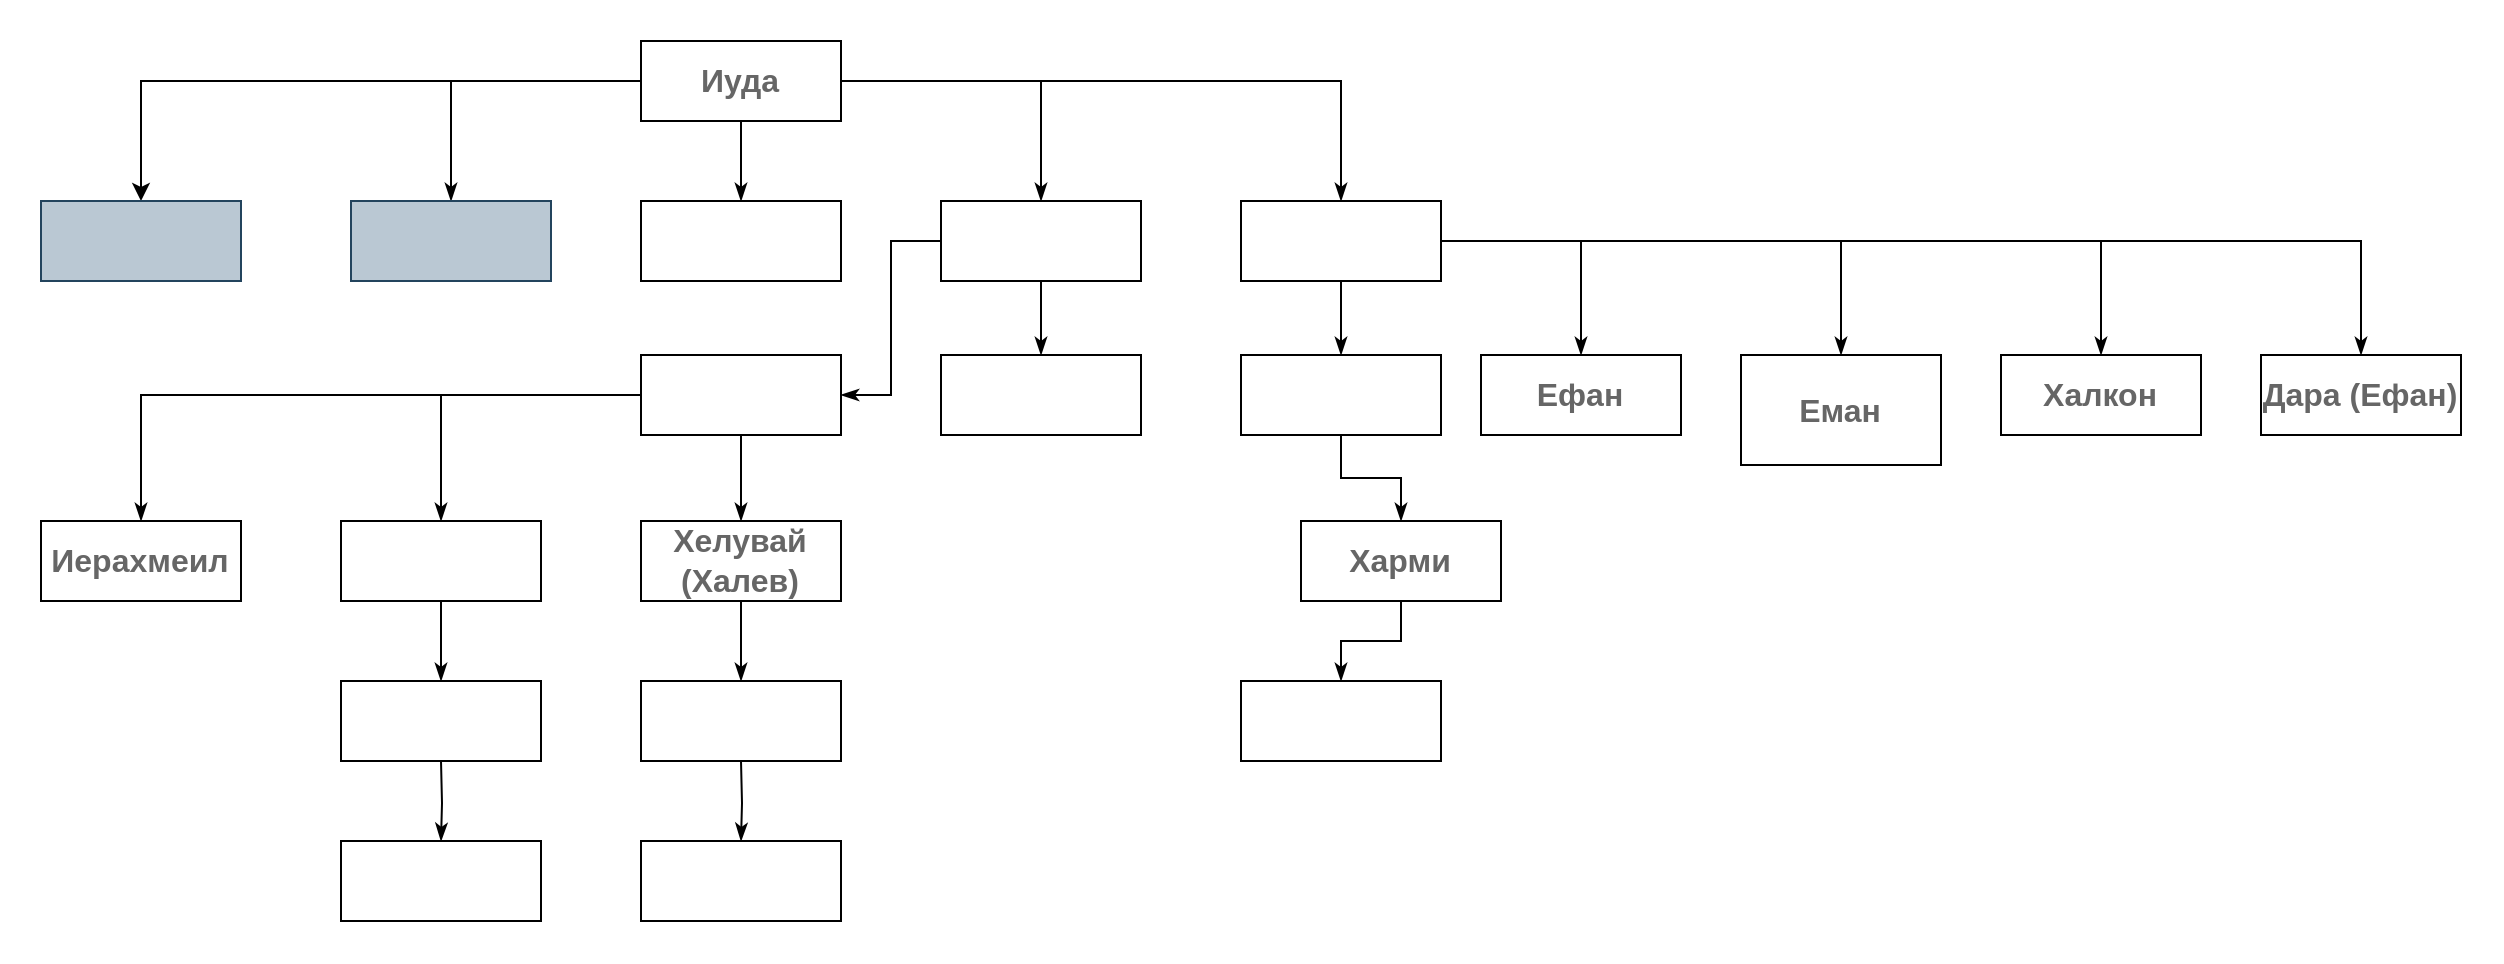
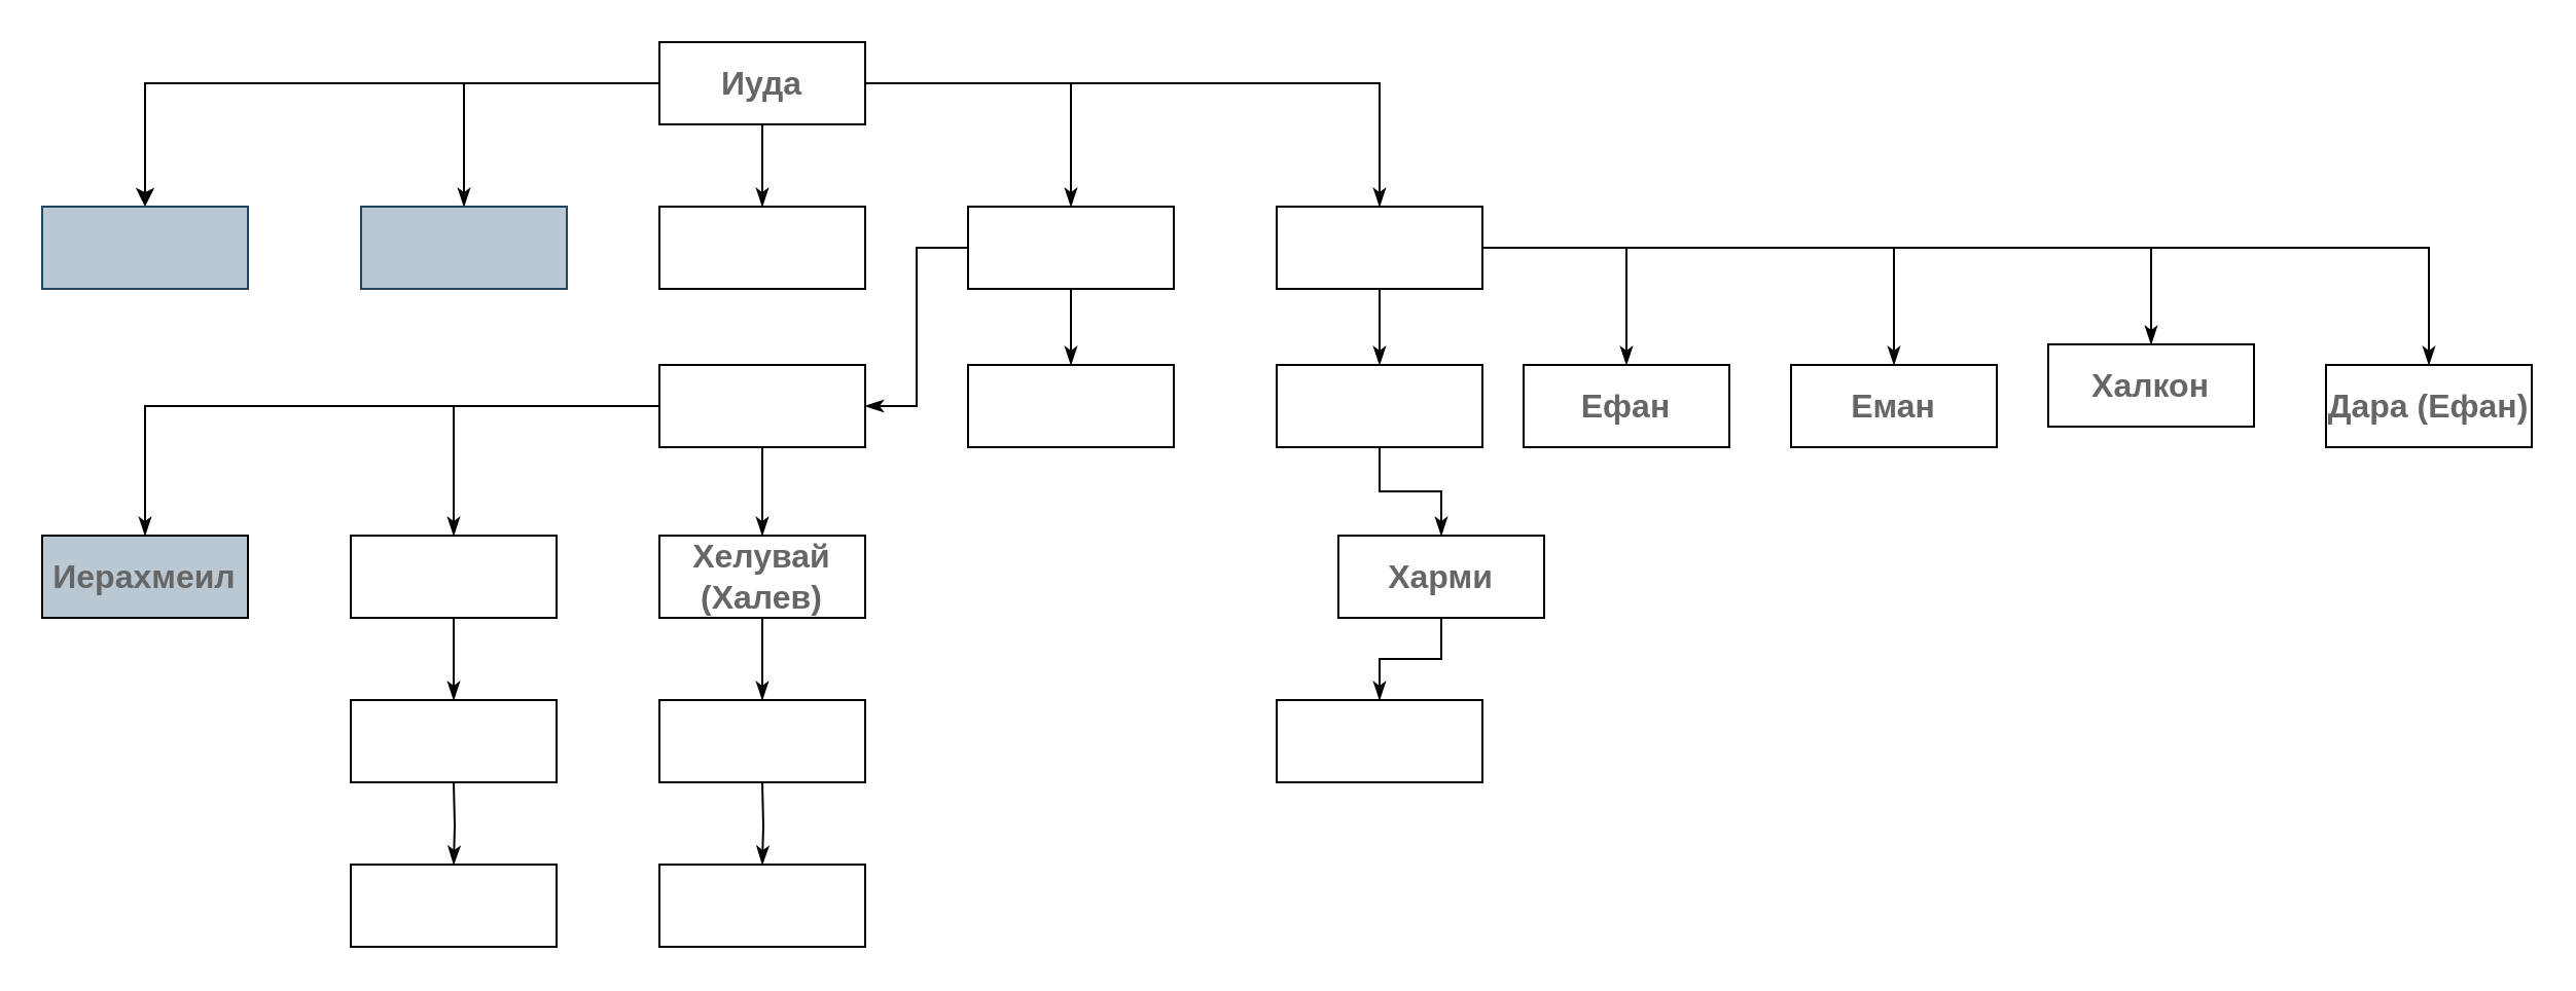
  <mxCell id="0" />
  <mxCell id="1" parent="0" />
  <mxCell id="2" style="edgeStyle=orthogonalEdgeStyle;rounded=0;orthogonalLoop=1;jettySize=auto;html=1;entryX=0.5;entryY=0;entryDx=0;entryDy=0;" parent="1" source="5" target="6" edge="1"><mxGeometry relative="1" as="geometry" /></mxCell>
  <mxCell id="3" style="edgeStyle=orthogonalEdgeStyle;rounded=0;orthogonalLoop=1;jettySize=auto;html=1;startArrow=none;startFill=0;endArrow=classicThin;endFill=1;" parent="1" source="5" target="9" edge="1"><mxGeometry relative="1" as="geometry" /></mxCell>
  <mxCell id="4" style="edgeStyle=orthogonalEdgeStyle;rounded=0;orthogonalLoop=1;jettySize=auto;html=1;entryX=0.5;entryY=0;entryDx=0;entryDy=0;startArrow=none;startFill=0;endArrow=classicThin;endFill=1;" parent="1" source="5" target="18" edge="1"><mxGeometry relative="1" as="geometry"><Array as="points"><mxPoint x="670" y="40" /></Array></mxGeometry></mxCell>
  <mxCell id="5" value="&lt;span style=&quot;font-size: 16px ; font-weight: 700&quot;&gt;&lt;font color=&quot;#666666&quot;&gt;Иуда&lt;/font&gt;&lt;/span&gt;" style="rounded=0;whiteSpace=wrap;html=1;" parent="1" vertex="1"><mxGeometry x="320" y="20" width="100" height="40" as="geometry" /></mxCell>
  <mxCell id="6" value="&lt;span style=&quot;font-size: 16px ; font-weight: 700&quot;&gt;&lt;font color=&quot;#666666&quot;&gt;&lt;br&gt;&lt;/font&gt;&lt;/span&gt;" style="rounded=0;whiteSpace=wrap;html=1;fillColor=#bac8d3;strokeColor=#23445d;" parent="1" vertex="1"><mxGeometry x="20" y="100" width="100" height="40" as="geometry" /></mxCell>
  <mxCell id="7" style="edgeStyle=orthogonalEdgeStyle;rounded=0;orthogonalLoop=1;jettySize=auto;html=1;exitX=0.5;exitY=0;exitDx=0;exitDy=0;startArrow=classicThin;startFill=1;endArrow=none;endFill=0;" parent="1" source="8" edge="1"><mxGeometry relative="1" as="geometry"><mxPoint x="320" y="40" as="targetPoint" /><Array as="points"><mxPoint x="225" y="40" /></Array></mxGeometry></mxCell>
  <mxCell id="8" value="&lt;span style=&quot;font-size: 16px ; font-weight: 700&quot;&gt;&lt;font color=&quot;#666666&quot;&gt;&lt;br&gt;&lt;/font&gt;&lt;/span&gt;" style="rounded=0;whiteSpace=wrap;html=1;fillColor=#bac8d3;strokeColor=#23445d;" parent="1" vertex="1"><mxGeometry x="175" y="100" width="100" height="40" as="geometry" /></mxCell>
  <mxCell id="9" value="&lt;span style=&quot;font-size: 16px ; font-weight: 700&quot;&gt;&lt;font color=&quot;#666666&quot;&gt;&lt;br&gt;&lt;/font&gt;&lt;/span&gt;" style="rounded=0;whiteSpace=wrap;html=1;" parent="1" vertex="1"><mxGeometry x="320" y="100" width="100" height="40" as="geometry" /></mxCell>
  <mxCell id="10" style="edgeStyle=orthogonalEdgeStyle;rounded=0;orthogonalLoop=1;jettySize=auto;html=1;entryX=0.5;entryY=0;entryDx=0;entryDy=0;startArrow=none;startFill=0;endArrow=classicThin;endFill=1;" parent="1" source="12" target="24" edge="1"><mxGeometry relative="1" as="geometry" /></mxCell>
  <mxCell id="11" style="edgeStyle=orthogonalEdgeStyle;rounded=0;jumpSize=6;orthogonalLoop=1;jettySize=auto;html=1;entryX=1;entryY=0.5;entryDx=0;entryDy=0;startArrow=none;startFill=0;endArrow=classicThin;endFill=1;startSize=6;" parent="1" source="12" target="23" edge="1"><mxGeometry relative="1" as="geometry" /></mxCell>
  <mxCell id="12" value="&lt;span style=&quot;font-size: 16px ; font-weight: 700&quot;&gt;&lt;font color=&quot;#666666&quot;&gt;&lt;br&gt;&lt;/font&gt;&lt;/span&gt;" style="rounded=0;whiteSpace=wrap;html=1;" parent="1" vertex="1"><mxGeometry x="470" y="100" width="100" height="40" as="geometry" /></mxCell>
  <mxCell id="13" style="edgeStyle=orthogonalEdgeStyle;rounded=0;orthogonalLoop=1;jettySize=auto;html=1;startArrow=none;startFill=0;endArrow=classicThin;endFill=1;" parent="1" source="18" target="30" edge="1"><mxGeometry relative="1" as="geometry" /></mxCell>
  <mxCell id="14" style="edgeStyle=orthogonalEdgeStyle;rounded=0;orthogonalLoop=1;jettySize=auto;html=1;entryX=0.5;entryY=0;entryDx=0;entryDy=0;startArrow=none;startFill=0;endArrow=classicThin;endFill=1;" parent="1" source="18" target="29" edge="1"><mxGeometry relative="1" as="geometry" /></mxCell>
  <mxCell id="15" style="edgeStyle=orthogonalEdgeStyle;rounded=0;orthogonalLoop=1;jettySize=auto;html=1;entryX=0.5;entryY=0;entryDx=0;entryDy=0;startArrow=none;startFill=0;endArrow=classicThin;endFill=1;startSize=6;" parent="1" source="18" target="28" edge="1"><mxGeometry relative="1" as="geometry" /></mxCell>
  <mxCell id="16" style="edgeStyle=orthogonalEdgeStyle;rounded=0;orthogonalLoop=1;jettySize=auto;html=1;startArrow=none;startFill=0;endArrow=classicThin;endFill=1;jumpSize=6;" parent="1" source="18" target="27" edge="1"><mxGeometry relative="1" as="geometry" /></mxCell>
  <mxCell id="17" style="edgeStyle=orthogonalEdgeStyle;rounded=0;orthogonalLoop=1;jettySize=auto;html=1;entryX=0.5;entryY=0;entryDx=0;entryDy=0;startArrow=none;startFill=0;endArrow=classicThin;endFill=1;" parent="1" source="18" target="26" edge="1"><mxGeometry relative="1" as="geometry" /></mxCell>
  <mxCell id="18" value="&lt;span style=&quot;font-size: 16px ; font-weight: 700&quot;&gt;&lt;font color=&quot;#666666&quot;&gt;&lt;br&gt;&lt;/font&gt;&lt;/span&gt;" style="rounded=0;whiteSpace=wrap;html=1;" parent="1" vertex="1"><mxGeometry x="620" y="100" width="100" height="40" as="geometry" /></mxCell>
  <mxCell id="19" style="edgeStyle=orthogonalEdgeStyle;rounded=0;orthogonalLoop=1;jettySize=auto;html=1;exitX=0.5;exitY=0;exitDx=0;exitDy=0;startArrow=classicThin;startFill=1;endArrow=none;endFill=0;entryX=1;entryY=0.5;entryDx=0;entryDy=0;" parent="1" source="12" target="5" edge="1"><mxGeometry relative="1" as="geometry"><mxPoint x="605" y="40" as="targetPoint" /><mxPoint x="510" y="100" as="sourcePoint" /><Array as="points"><mxPoint x="520" y="40" /></Array></mxGeometry></mxCell>
  <mxCell id="20" style="edgeStyle=orthogonalEdgeStyle;rounded=0;jumpSize=6;orthogonalLoop=1;jettySize=auto;html=1;entryX=0.5;entryY=0;entryDx=0;entryDy=0;startArrow=none;startFill=0;endArrow=classicThin;endFill=1;startSize=6;" parent="1" source="23" target="35" edge="1"><mxGeometry relative="1" as="geometry" /></mxCell>
  <mxCell id="21" style="edgeStyle=orthogonalEdgeStyle;rounded=0;jumpSize=6;orthogonalLoop=1;jettySize=auto;html=1;startArrow=none;startFill=0;endArrow=classicThin;endFill=1;startSize=6;" parent="1" source="23" target="38" edge="1"><mxGeometry relative="1" as="geometry" /></mxCell>
  <mxCell id="22" style="edgeStyle=orthogonalEdgeStyle;rounded=0;jumpSize=6;orthogonalLoop=1;jettySize=auto;html=1;entryX=0.5;entryY=0;entryDx=0;entryDy=0;startArrow=none;startFill=0;endArrow=classicThin;endFill=1;startSize=6;" parent="1" source="23" target="39" edge="1"><mxGeometry relative="1" as="geometry" /></mxCell>
  <mxCell id="23" value="&lt;span style=&quot;font-size: 16px ; font-weight: 700&quot;&gt;&lt;font color=&quot;#666666&quot;&gt;&lt;br&gt;&lt;/font&gt;&lt;/span&gt;" style="rounded=0;whiteSpace=wrap;html=1;" parent="1" vertex="1"><mxGeometry x="320" y="177" width="100" height="40" as="geometry" /></mxCell>
  <mxCell id="24" value="&lt;span style=&quot;font-size: 16px ; font-weight: 700&quot;&gt;&lt;font color=&quot;#666666&quot;&gt;&lt;br&gt;&lt;/font&gt;&lt;/span&gt;" style="rounded=0;whiteSpace=wrap;html=1;" parent="1" vertex="1"><mxGeometry x="470" y="177" width="100" height="40" as="geometry" /></mxCell>
  <mxCell id="25" style="edgeStyle=orthogonalEdgeStyle;rounded=0;jumpSize=6;orthogonalLoop=1;jettySize=auto;html=1;entryX=0.5;entryY=0;entryDx=0;entryDy=0;startArrow=none;startFill=0;endArrow=classicThin;endFill=1;startSize=6;" parent="1" source="26" target="32" edge="1"><mxGeometry relative="1" as="geometry" /></mxCell>
  <mxCell id="26" value="&lt;span style=&quot;font-size: 16px ; font-weight: 700&quot;&gt;&lt;font color=&quot;#666666&quot;&gt;&lt;br&gt;&lt;/font&gt;&lt;/span&gt;" style="rounded=0;whiteSpace=wrap;html=1;" parent="1" vertex="1"><mxGeometry x="620" y="177" width="100" height="40" as="geometry" /></mxCell>
  <mxCell id="27" value="&lt;span style=&quot;font-size: 16px ; font-weight: 700&quot;&gt;&lt;font color=&quot;#666666&quot;&gt;Ефан&lt;br&gt;&lt;/font&gt;&lt;/span&gt;" style="rounded=0;whiteSpace=wrap;html=1;" parent="1" vertex="1"><mxGeometry x="740" y="177" width="100" height="40" as="geometry" /></mxCell>
- <mxCell id="28" value="&lt;span style=&quot;font-size: 16px ; font-weight: 700&quot;&gt;&lt;font color=&quot;#666666&quot;&gt;Еман&lt;br&gt;&lt;/font&gt;&lt;/span&gt;" style="rounded=0;whiteSpace=wrap;html=1;" parent="1" vertex="1"><mxGeometry x="870" y="177" width="100" height="55" as="geometry" /></mxCell>
- <mxCell id="29" value="&lt;span style=&quot;font-size: 16px ; font-weight: 700&quot;&gt;&lt;font color=&quot;#666666&quot;&gt;Халкон&lt;br&gt;&lt;/font&gt;&lt;/span&gt;" style="rounded=0;whiteSpace=wrap;html=1;" parent="1" vertex="1"><mxGeometry x="1000" y="177" width="100" height="40" as="geometry" /></mxCell>
+ <mxCell id="28" value="&lt;span style=&quot;font-size: 16px ; font-weight: 700&quot;&gt;&lt;font color=&quot;#666666&quot;&gt;Еман&lt;br&gt;&lt;/font&gt;&lt;/span&gt;" style="rounded=0;whiteSpace=wrap;html=1;" parent="1" vertex="1"><mxGeometry x="870" y="177" width="100" height="40" as="geometry" /></mxCell>
+ <mxCell id="29" value="&lt;span style=&quot;font-size: 16px ; font-weight: 700&quot;&gt;&lt;font color=&quot;#666666&quot;&gt;Халкон&lt;br&gt;&lt;/font&gt;&lt;/span&gt;" style="rounded=0;whiteSpace=wrap;html=1;" parent="1" vertex="1"><mxGeometry x="995" y="167" width="100" height="40" as="geometry" /></mxCell>
  <mxCell id="30" value="&lt;span style=&quot;font-size: 16px ; font-weight: 700&quot;&gt;&lt;font color=&quot;#666666&quot;&gt;Дара (Ефан)&lt;br&gt;&lt;/font&gt;&lt;/span&gt;" style="rounded=0;whiteSpace=wrap;html=1;" parent="1" vertex="1"><mxGeometry x="1130" y="177" width="100" height="40" as="geometry" /></mxCell>
  <mxCell id="31" style="edgeStyle=orthogonalEdgeStyle;rounded=0;jumpSize=6;orthogonalLoop=1;jettySize=auto;html=1;startArrow=none;startFill=0;endArrow=classicThin;endFill=1;startSize=6;" parent="1" source="32" target="33" edge="1"><mxGeometry relative="1" as="geometry" /></mxCell>
  <mxCell id="32" value="&lt;span style=&quot;font-size: 16px ; font-weight: 700&quot;&gt;&lt;font color=&quot;#666666&quot;&gt;Харми&lt;br&gt;&lt;/font&gt;&lt;/span&gt;" style="rounded=0;whiteSpace=wrap;html=1;" parent="1" vertex="1"><mxGeometry x="650" y="260" width="100" height="40" as="geometry" /></mxCell>
  <mxCell id="33" value="&lt;span style=&quot;font-size: 16px ; font-weight: 700&quot;&gt;&lt;font color=&quot;#666666&quot;&gt;&lt;br&gt;&lt;/font&gt;&lt;/span&gt;" style="rounded=0;whiteSpace=wrap;html=1;" parent="1" vertex="1"><mxGeometry x="620" y="340" width="100" height="40" as="geometry" /></mxCell>
  <mxCell id="34" style="edgeStyle=orthogonalEdgeStyle;rounded=0;jumpSize=6;orthogonalLoop=1;jettySize=auto;html=1;startArrow=none;startFill=0;endArrow=classicThin;endFill=1;startSize=6;" parent="1" source="35" target="36" edge="1"><mxGeometry relative="1" as="geometry" /></mxCell>
  <mxCell id="35" value="&lt;span style=&quot;font-size: 16px ; font-weight: 700&quot;&gt;&lt;font color=&quot;#666666&quot;&gt;&lt;br&gt;&lt;/font&gt;&lt;/span&gt;" style="rounded=0;whiteSpace=wrap;html=1;" parent="1" vertex="1"><mxGeometry x="170" y="260" width="100" height="40" as="geometry" /></mxCell>
  <mxCell id="36" value="&lt;span style=&quot;font-size: 16px ; font-weight: 700&quot;&gt;&lt;font color=&quot;#666666&quot;&gt;&lt;br&gt;&lt;/font&gt;&lt;/span&gt;" style="rounded=0;whiteSpace=wrap;html=1;" parent="1" vertex="1"><mxGeometry x="170" y="340" width="100" height="40" as="geometry" /></mxCell>
  <mxCell id="37" style="edgeStyle=orthogonalEdgeStyle;rounded=0;jumpSize=6;orthogonalLoop=1;jettySize=auto;html=1;entryX=0.5;entryY=0;entryDx=0;entryDy=0;startArrow=none;startFill=0;endArrow=classicThin;endFill=1;startSize=6;" parent="1" source="38" target="42" edge="1"><mxGeometry relative="1" as="geometry" /></mxCell>
  <mxCell id="38" value="&lt;span style=&quot;font-size: 16px ; font-weight: 700&quot;&gt;&lt;font color=&quot;#666666&quot;&gt;Хелувай&lt;br&gt;(Халев)&lt;br&gt;&lt;/font&gt;&lt;/span&gt;" style="rounded=0;whiteSpace=wrap;html=1;" parent="1" vertex="1"><mxGeometry x="320" y="260" width="100" height="40" as="geometry" /></mxCell>
- <mxCell id="39" value="&lt;span style=&quot;font-size: 16px ; font-weight: 700&quot;&gt;&lt;font color=&quot;#666666&quot;&gt;Иерахмеил&lt;br&gt;&lt;/font&gt;&lt;/span&gt;" style="rounded=0;whiteSpace=wrap;html=1;" parent="1" vertex="1"><mxGeometry x="20" y="260" width="100" height="40" as="geometry" /></mxCell>
+ <mxCell id="39" value="&lt;span style=&quot;font-size: 16px ; font-weight: 700&quot;&gt;&lt;font color=&quot;#666666&quot;&gt;Иерахмеил&lt;br&gt;&lt;/font&gt;&lt;/span&gt;" style="rounded=0;whiteSpace=wrap;html=1;fillColor=#bac8d3;" parent="1" vertex="1"><mxGeometry x="20" y="260" width="100" height="40" as="geometry" /></mxCell>
  <mxCell id="40" style="edgeStyle=orthogonalEdgeStyle;rounded=0;jumpSize=6;orthogonalLoop=1;jettySize=auto;html=1;startArrow=none;startFill=0;endArrow=classicThin;endFill=1;startSize=6;" parent="1" target="41" edge="1"><mxGeometry relative="1" as="geometry"><mxPoint x="220" y="380" as="sourcePoint" /></mxGeometry></mxCell>
  <mxCell id="41" value="&lt;span style=&quot;font-size: 16px ; font-weight: 700&quot;&gt;&lt;font color=&quot;#666666&quot;&gt;&lt;br&gt;&lt;/font&gt;&lt;/span&gt;" style="rounded=0;whiteSpace=wrap;html=1;" parent="1" vertex="1"><mxGeometry x="170" y="420" width="100" height="40" as="geometry" /></mxCell>
  <mxCell id="42" value="&lt;span style=&quot;font-size: 16px ; font-weight: 700&quot;&gt;&lt;font color=&quot;#666666&quot;&gt;&lt;br&gt;&lt;/font&gt;&lt;/span&gt;" style="rounded=0;whiteSpace=wrap;html=1;" parent="1" vertex="1"><mxGeometry x="320" y="340" width="100" height="40" as="geometry" /></mxCell>
  <mxCell id="43" style="edgeStyle=orthogonalEdgeStyle;rounded=0;jumpSize=6;orthogonalLoop=1;jettySize=auto;html=1;startArrow=none;startFill=0;endArrow=classicThin;endFill=1;startSize=6;" parent="1" target="44" edge="1"><mxGeometry relative="1" as="geometry"><mxPoint x="370" y="380" as="sourcePoint" /></mxGeometry></mxCell>
  <mxCell id="44" value="&lt;span style=&quot;font-size: 16px ; font-weight: 700&quot;&gt;&lt;font color=&quot;#666666&quot;&gt;&lt;br&gt;&lt;/font&gt;&lt;/span&gt;" style="rounded=0;whiteSpace=wrap;html=1;" parent="1" vertex="1"><mxGeometry x="320" y="420" width="100" height="40" as="geometry" /></mxCell>
